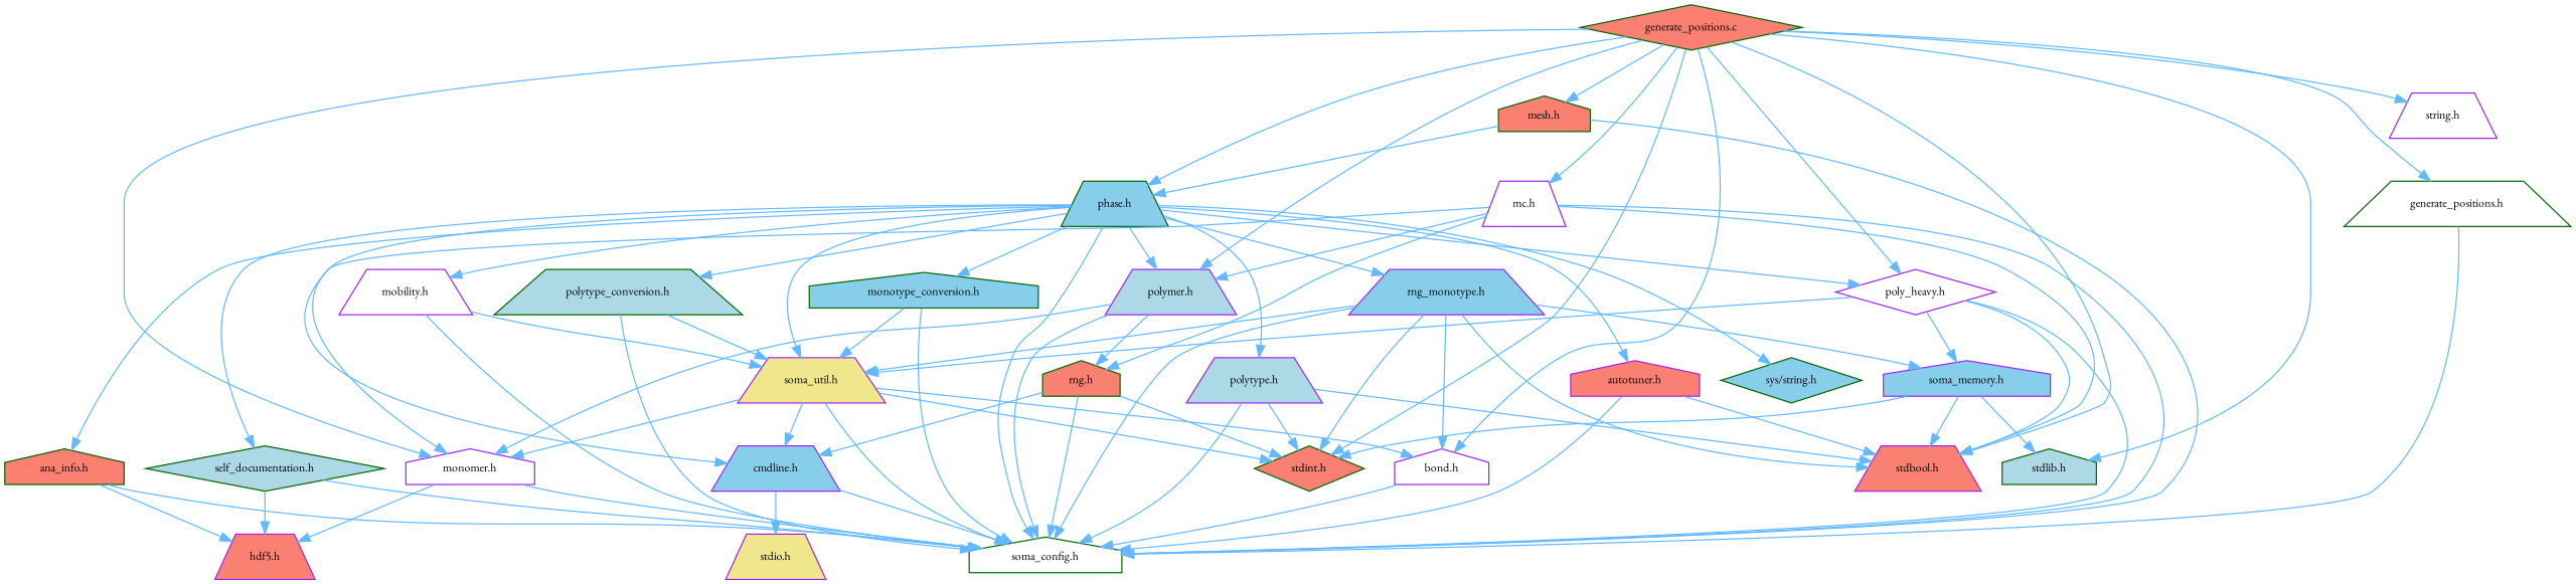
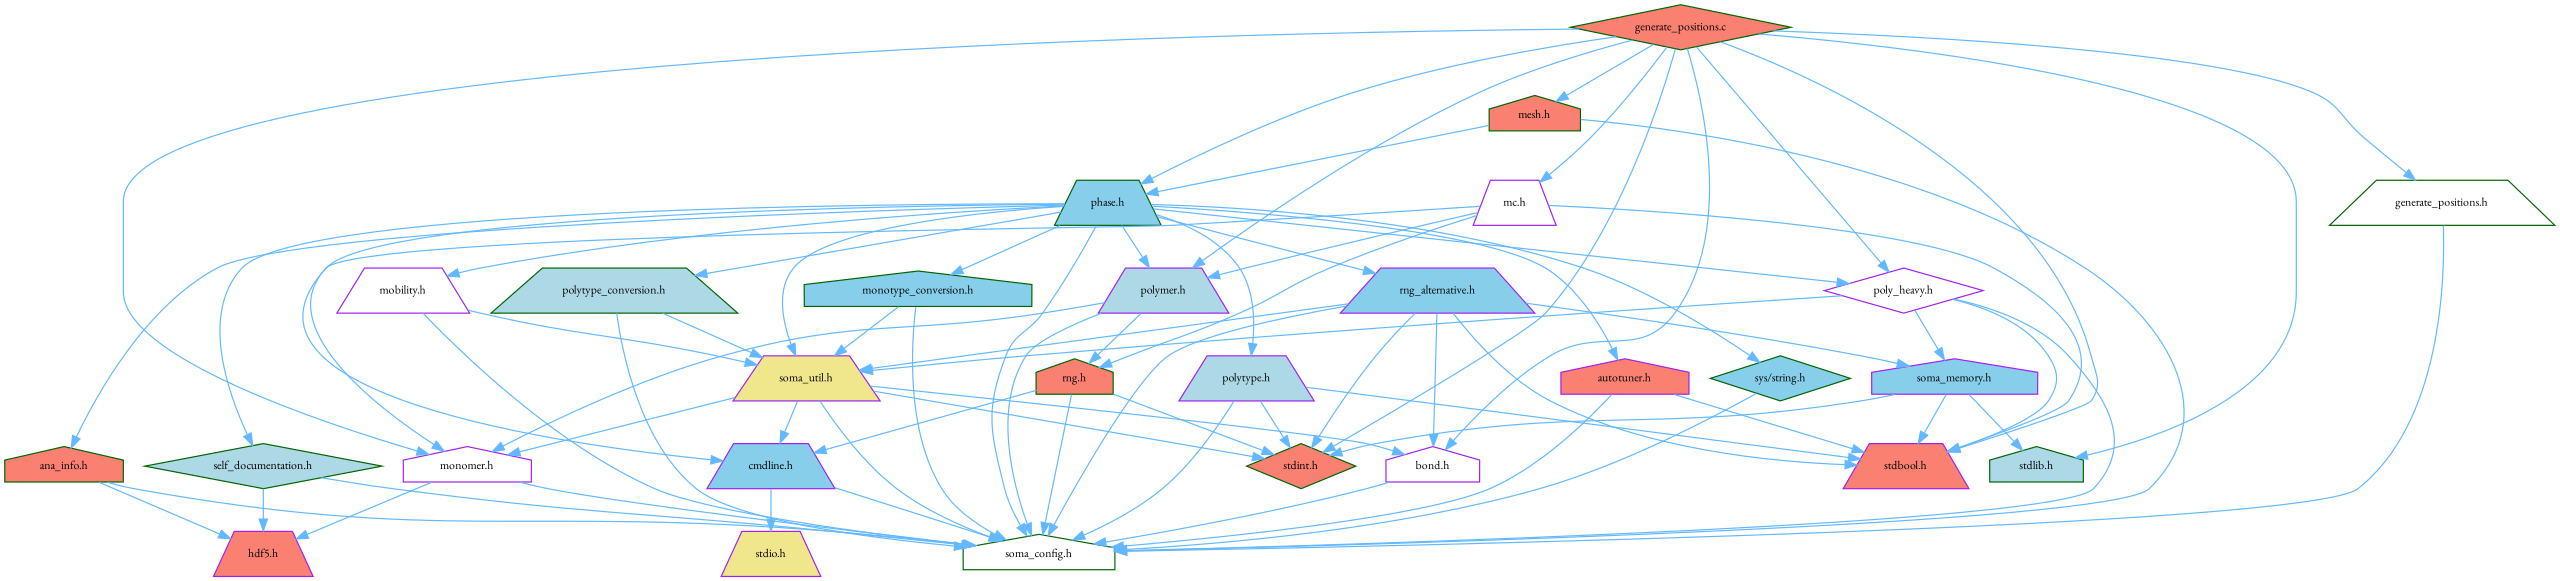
  digraph {
    fontname="EB Garamond"
    node [color=purple fillcolor=salmon fontname="EB Garamond" fontsize=10 shape=trapezium style=filled]
    edge [color=steelblue1 fontname="EB Garamond" fontsize=10 labelfontname=Helvetica labelfontsize=10 style=solid]
    n1 [color=darkgreen fontcolor=black height=0.2 label="generate_positions.c" shape=diamond width=0.4]
    n2 [color=darkgreen fillcolor=white height=0.2 label="generate_positions.h" width=0.4]
    n3 [height=0.2 label="stdbool.h" width=0.4]
    n4 [color=darkgreen fillcolor=lightblue height=0.2 label="stdlib.h" shape=house width=0.4]
-   n5 [fillcolor=white height=0.2 label="string.h" width=0.4]
    n6 [color=darkgreen height=0.2 label="stdint.h" shape=diamond width=0.4]
    n7 [fillcolor=lightblue height=0.2 label="polymer.h" width=0.4]
    n8 [fillcolor=white height=0.2 label="monomer.h" shape=house width=0.4]
    n9 [fillcolor=white height=0.2 label="bond.h" shape=house width=0.4]
    n10 [color=darkgreen fillcolor=skyblue height=0.2 label="phase.h" width=0.4]
    n11 [fillcolor=white height=0.2 label="poly_heavy.h" shape=diamond width=0.4]
    n12 [fillcolor=white height=0.2 label="mc.h" width=0.4]
    n13 [color=darkgreen height=0.2 label="mesh.h" shape=house width=0.4]
    n14 [color=darkgreen fillcolor=white height=0.2 label="soma_config.h" shape=house width=0.4]
    n15 [color=darkgreen height=0.2 label="rng.h" shape=house width=0.4]
    n16 [height=0.2 label="hdf5.h" width=0.4]
    n17 [fillcolor=skyblue height=0.2 label="cmdline.h" width=0.4]
    n18 [fillcolor=lightblue height=0.2 label="polytype.h" width=0.4]
    n19 [color=darkgreen height=0.2 label="ana_info.h" shape=house width=0.4]
    n20 [fillcolor=khaki height=0.2 label="soma_util.h" width=0.4]
    n21 [height=0.2 label="autotuner.h" shape=house width=0.4]
    n22 [color=darkgreen fillcolor=lightblue height=0.2 label="polytype_conversion.h" width=0.4]
    n23 [color=darkgreen fillcolor=skyblue height=0.2 label="monotype_conversion.h" shape=house width=0.4]
    n24 [fillcolor=white height=0.2 label="mobility.h" width=0.4]
    n25 [color=darkgreen fillcolor=lightblue height=0.2 label="self_documentation.h" shape=diamond width=0.4]
-   n26 [fillcolor=skyblue height=0.2 label="rng_monotype.h" width=0.4]
+   n26 [fillcolor=skyblue height=0.2 label="rng_alternative.h" width=0.4]
    n27 [color=darkgreen fillcolor=skyblue height=0.2 label="sys/string.h" shape=diamond width=0.4]
    n28 [fillcolor=skyblue height=0.2 label="soma_memory.h" shape=house width=0.4]
    n29 [fillcolor=khaki height=0.2 label="stdio.h" width=0.4]
    n1 -> n2
    n1 -> n3
    n1 -> n4
-   n1 -> n5
    n1 -> n6
    n1 -> n7
    n1 -> n8
    n1 -> n9
    n1 -> n10
    n1 -> n11
    n1 -> n12
    n1 -> n13
    n2 -> n14
    n7 -> n8
    n7 -> n14
    n7 -> n15
    n8 -> n14
    n8 -> n16
    n9 -> n14
    n10 -> n7
    n10 -> n11
    n10 -> n14
    n10 -> n17
    n10 -> n18
    n10 -> n19
    n10 -> n20
    n10 -> n21
    n10 -> n22
    n10 -> n23
    n10 -> n24
    n10 -> n25
    n10 -> n26
    n10 -> n27
    n11 -> n3
    n11 -> n14
    n11 -> n20
    n11 -> n28
    n12 -> n3
    n12 -> n7
    n12 -> n8
-   n12 -> n14
+   n27 -> n14
    n12 -> n15
    n13 -> n10
    n13 -> n14
    n15 -> n6
    n15 -> n14
    n15 -> n17
    n17 -> n14
    n17 -> n29
    n18 -> n3
    n18 -> n6
    n18 -> n14
    n19 -> n14
    n19 -> n16
    n20 -> n6
    n20 -> n8
    n20 -> n9
    n20 -> n14
    n20 -> n17
    n21 -> n3
    n21 -> n14
    n22 -> n14
    n22 -> n20
    n23 -> n14
    n23 -> n20
    n24 -> n14
    n24 -> n20
    n25 -> n14
    n25 -> n16
    n26 -> n3
    n26 -> n6
    n26 -> n9
    n26 -> n14
    n26 -> n20
    n26 -> n28
    n28 -> n3
    n28 -> n4
    n28 -> n6
  }
